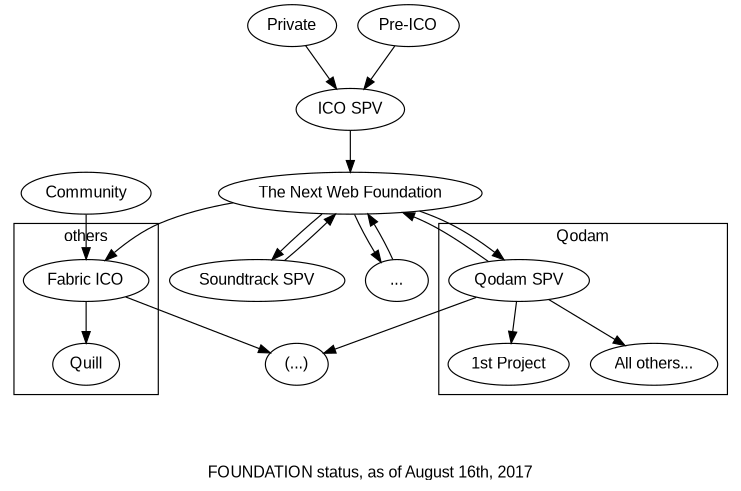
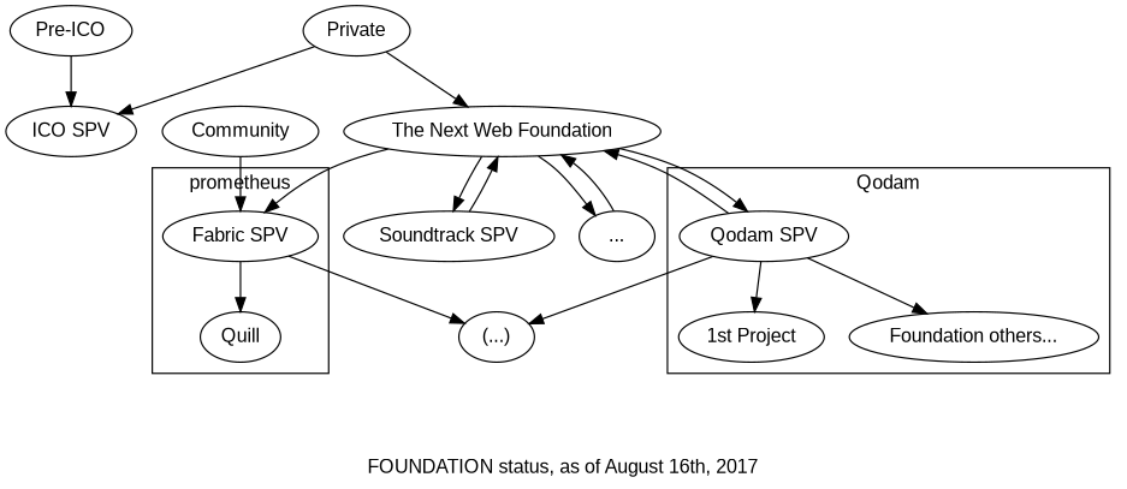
  digraph {
    fontname="Liberation Sans"
    label="\n\n\nFOUNDATION status, as of August 16th, 2017"
    node [fontname="Liberation Sans"]
    edge [fontname="Liberation Sans"]
    Private
    "Pre-ICO"
    "Qodam SPV"
    "1st Project"
-   "All others..."
-   "Fabric SPV" [label="Fabric ICO"]
+   "All others..." [label="Foundation others..."]
+   "Fabric SPV"
    Quill
    "ICO SPV"
    "The Next Web Foundation"
    "(...)"
    "Soundtrack SPV"
    "..."
    Community
    subgraph sub_1 {
      label=Founders
      Private
      "Pre-ICO"
    }
    subgraph cluster_2 {
      label=Qodam
      "Qodam SPV"
      "1st Project"
      "All others..."
    }
    subgraph cluster_3 {
-     label=others
+     label=prometheus
      "Fabric SPV"
      Quill
    }
    Private -> "ICO SPV"
    "Pre-ICO" -> "ICO SPV"
    "Qodam SPV" -> "1st Project"
    "Qodam SPV" -> "All others..."
    "Qodam SPV" -> "The Next Web Foundation"
    "Qodam SPV" -> "(...)"
    "Fabric SPV" -> Quill
    "Fabric SPV" -> "(...)"
-   "ICO SPV" -> "The Next Web Foundation"
+   Private -> "The Next Web Foundation"
    "The Next Web Foundation" -> "Qodam SPV"
    "The Next Web Foundation" -> "Fabric SPV"
    "The Next Web Foundation" -> "Soundtrack SPV"
    "The Next Web Foundation" -> "..."
    "Soundtrack SPV" -> "The Next Web Foundation"
    "..." -> "The Next Web Foundation"
    Community -> "Fabric SPV"
  }
